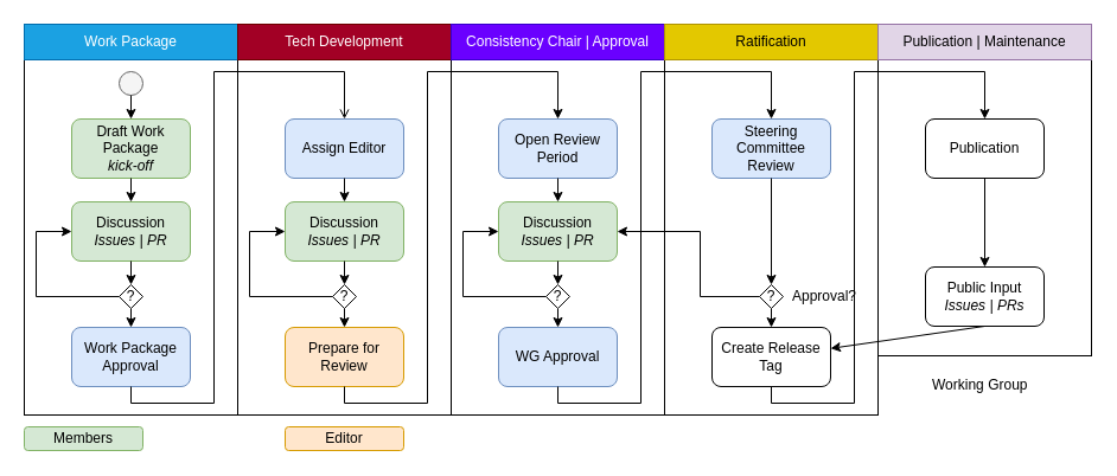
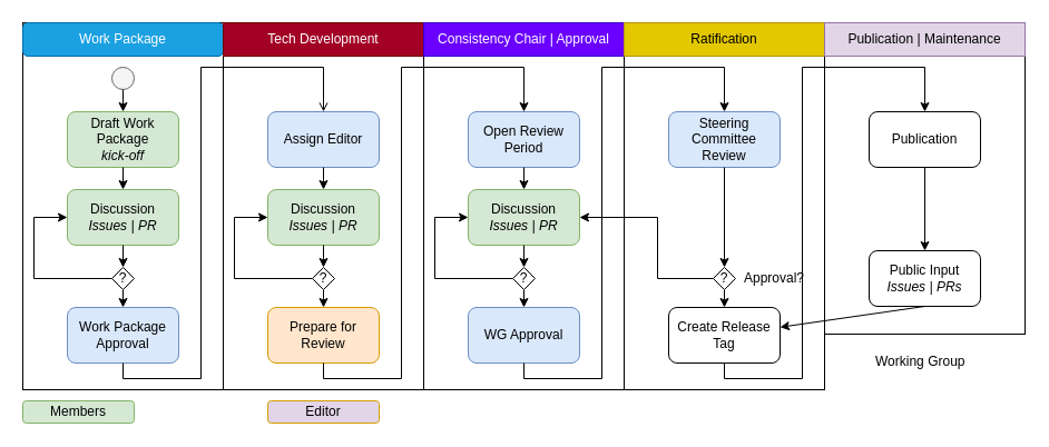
  <mxCell id="0" />
  <mxCell id="1" parent="0" />
  <mxCell id="2" value="" style="rounded=0;whiteSpace=wrap;html=1;" vertex="1" parent="1"><mxGeometry x="20" y="20" width="180" height="330" as="geometry" /></mxCell>
  <mxCell id="3" value="" style="rounded=0;whiteSpace=wrap;html=1;" vertex="1" parent="1"><mxGeometry x="200" y="20" width="180" height="330" as="geometry" /></mxCell>
  <mxCell id="4" value="" style="rounded=0;whiteSpace=wrap;html=1;" vertex="1" parent="1"><mxGeometry x="380" y="20" width="180" height="330" as="geometry" /></mxCell>
  <mxCell id="5" value="" style="rounded=0;whiteSpace=wrap;html=1;" vertex="1" parent="1"><mxGeometry x="560" y="20" width="180" height="330" as="geometry" /></mxCell>
  <mxCell id="6" value="" style="rounded=0;whiteSpace=wrap;html=1;" vertex="1" parent="1"><mxGeometry x="740" y="20" width="180" height="280" as="geometry" /></mxCell>
- <mxCell id="7" value="Work Package" style="rounded=0;whiteSpace=wrap;html=1;fillColor=#1ba1e2;strokeColor=#006EAF;fontColor=#ffffff;" vertex="1" parent="1"><mxGeometry x="20" y="20" width="180" height="30" as="geometry" /></mxCell>
+ <mxCell id="7" value="Work Package" style="whiteSpace=wrap;html=1;fillColor=#1ba1e2;strokeColor=#006EAF;fontColor=#ffffff;rounded=1;" vertex="1" parent="1"><mxGeometry x="20" y="20" width="180" height="30" as="geometry" /></mxCell>
  <mxCell id="8" value="Tech Development" style="rounded=0;whiteSpace=wrap;html=1;fillColor=#a20025;strokeColor=#6F0000;fontColor=#ffffff;" vertex="1" parent="1"><mxGeometry x="200" y="20" width="180" height="30" as="geometry" /></mxCell>
  <mxCell id="9" value="Consistency Chair | Approval" style="rounded=0;whiteSpace=wrap;html=1;fillColor=#6a00ff;strokeColor=#3700CC;fontColor=#ffffff;" vertex="1" parent="1"><mxGeometry x="380" y="20" width="180" height="30" as="geometry" /></mxCell>
  <mxCell id="10" value="Ratification" style="rounded=0;whiteSpace=wrap;html=1;fillColor=#e3c800;strokeColor=#B09500;fontColor=#000000;" vertex="1" parent="1"><mxGeometry x="560" y="20" width="180" height="30" as="geometry" /></mxCell>
  <mxCell id="11" value="Publication | Maintenance" style="rounded=0;whiteSpace=wrap;html=1;fillColor=#e1d5e7;strokeColor=#9673a6;" vertex="1" parent="1"><mxGeometry x="740" y="20" width="180" height="30" as="geometry" /></mxCell>
  <mxCell id="12" value="" style="ellipse;whiteSpace=wrap;html=1;fillColor=#f5f5f5;fontColor=#333333;strokeColor=#666666;" vertex="1" parent="1"><mxGeometry x="100" y="60" width="20" height="20" as="geometry" /></mxCell>
  <mxCell id="13" value="&lt;div&gt;Draft Work Package&lt;/div&gt;&lt;div&gt;&lt;i&gt;kick-off&lt;/i&gt;&lt;br&gt;&lt;/div&gt;" style="rounded=1;whiteSpace=wrap;html=1;fillColor=#d5e8d4;strokeColor=#82b366;" vertex="1" parent="1"><mxGeometry x="60" y="100" width="100" height="50" as="geometry" /></mxCell>
  <mxCell id="14" value="&lt;div&gt;Discussion&lt;/div&gt;&lt;div&gt;&lt;i&gt;Issues | PR&lt;/i&gt;&lt;br&gt;&lt;/div&gt;" style="rounded=1;whiteSpace=wrap;html=1;fillColor=#d5e8d4;strokeColor=#82b366;" vertex="1" parent="1"><mxGeometry x="60" y="170" width="100" height="50" as="geometry" /></mxCell>
  <mxCell id="15" value="Work Package Approval" style="rounded=1;whiteSpace=wrap;html=1;fillColor=#dae8fc;strokeColor=#6c8ebf;" vertex="1" parent="1"><mxGeometry x="60" y="276" width="100" height="50" as="geometry" /></mxCell>
  <mxCell id="16" value="" style="endArrow=classic;html=1;rounded=0;exitX=0.5;exitY=1;exitDx=0;exitDy=0;entryX=0.5;entryY=0;entryDx=0;entryDy=0;" edge="1" parent="1" source="12" target="13"><mxGeometry width="50" height="50" relative="1" as="geometry"><mxPoint x="390" y="370" as="sourcePoint" /><mxPoint x="440" y="320" as="targetPoint" /></mxGeometry></mxCell>
  <mxCell id="17" value="" style="endArrow=classic;html=1;rounded=0;exitX=0.5;exitY=1;exitDx=0;exitDy=0;" edge="1" parent="1" source="13"><mxGeometry width="50" height="50" relative="1" as="geometry"><mxPoint x="100" y="470" as="sourcePoint" /><mxPoint x="110" y="170" as="targetPoint" /></mxGeometry></mxCell>
  <mxCell id="18" value="?" style="rhombus;whiteSpace=wrap;html=1;" vertex="1" parent="1"><mxGeometry x="100" y="240" width="20" height="20" as="geometry" /></mxCell>
  <mxCell id="19" value="" style="endArrow=classic;html=1;rounded=0;exitX=0.5;exitY=1;exitDx=0;exitDy=0;entryX=0.5;entryY=0;entryDx=0;entryDy=0;" edge="1" parent="1" source="14" target="18"><mxGeometry width="50" height="50" relative="1" as="geometry"><mxPoint x="390" y="370" as="sourcePoint" /><mxPoint x="440" y="320" as="targetPoint" /></mxGeometry></mxCell>
  <mxCell id="20" value="" style="endArrow=classic;html=1;rounded=0;exitX=0;exitY=0.5;exitDx=0;exitDy=0;entryX=0;entryY=0.5;entryDx=0;entryDy=0;" edge="1" parent="1" source="18" target="14"><mxGeometry width="50" height="50" relative="1" as="geometry"><mxPoint x="390" y="370" as="sourcePoint" /><mxPoint x="440" y="320" as="targetPoint" /><Array as="points"><mxPoint x="30" y="250" /><mxPoint x="30" y="195" /></Array></mxGeometry></mxCell>
  <mxCell id="21" value="" style="endArrow=classic;html=1;rounded=0;exitX=0.5;exitY=1;exitDx=0;exitDy=0;" edge="1" parent="1" source="18" target="15"><mxGeometry width="50" height="50" relative="1" as="geometry"><mxPoint x="390" y="370" as="sourcePoint" /><mxPoint x="440" y="320" as="targetPoint" /></mxGeometry></mxCell>
  <mxCell id="22" value="&lt;div&gt;Assign Editor&lt;/div&gt;" style="rounded=1;whiteSpace=wrap;html=1;fillColor=#dae8fc;strokeColor=#6c8ebf;" vertex="1" parent="1"><mxGeometry x="240" y="100" width="100" height="50" as="geometry" /></mxCell>
  <mxCell id="23" value="" style="endArrow=open;html=1;rounded=0;exitX=0.5;exitY=1;exitDx=0;exitDy=0;entryX=0.5;entryY=0;entryDx=0;entryDy=0;" edge="1" parent="1" source="15" target="22"><mxGeometry width="50" height="50" relative="1" as="geometry"><mxPoint x="390" y="340" as="sourcePoint" /><mxPoint x="440" y="290" as="targetPoint" /><Array as="points"><mxPoint x="110" y="340" /><mxPoint x="180" y="340" /><mxPoint x="180" y="60" /><mxPoint x="290" y="60" /></Array></mxGeometry></mxCell>
  <mxCell id="24" value="&lt;div&gt;Discussion&lt;/div&gt;&lt;div&gt;&lt;i&gt;Issues | PR&lt;/i&gt;&lt;br&gt;&lt;/div&gt;" style="rounded=1;whiteSpace=wrap;html=1;fillColor=#d5e8d4;strokeColor=#82b366;" vertex="1" parent="1"><mxGeometry x="240" y="170" width="100" height="50" as="geometry" /></mxCell>
  <mxCell id="25" value="?" style="rhombus;whiteSpace=wrap;html=1;" vertex="1" parent="1"><mxGeometry x="280" y="240" width="20" height="20" as="geometry" /></mxCell>
  <mxCell id="26" value="" style="endArrow=classic;html=1;rounded=0;exitX=0.5;exitY=1;exitDx=0;exitDy=0;entryX=0.5;entryY=0;entryDx=0;entryDy=0;" edge="1" parent="1" source="24" target="25"><mxGeometry width="50" height="50" relative="1" as="geometry"><mxPoint x="570" y="370" as="sourcePoint" /><mxPoint x="620" y="320" as="targetPoint" /></mxGeometry></mxCell>
  <mxCell id="27" value="" style="endArrow=classic;html=1;rounded=0;exitX=0;exitY=0.5;exitDx=0;exitDy=0;entryX=0;entryY=0.5;entryDx=0;entryDy=0;" edge="1" parent="1" source="25" target="24"><mxGeometry width="50" height="50" relative="1" as="geometry"><mxPoint x="570" y="370" as="sourcePoint" /><mxPoint x="620" y="320" as="targetPoint" /><Array as="points"><mxPoint x="210" y="250" /><mxPoint x="210" y="195" /></Array></mxGeometry></mxCell>
  <mxCell id="28" value="" style="endArrow=classic;html=1;rounded=0;exitX=0.5;exitY=1;exitDx=0;exitDy=0;" edge="1" parent="1" source="25"><mxGeometry width="50" height="50" relative="1" as="geometry"><mxPoint x="570" y="370" as="sourcePoint" /><mxPoint x="290" y="276" as="targetPoint" /></mxGeometry></mxCell>
  <mxCell id="29" value="" style="endArrow=classic;html=1;rounded=0;exitX=0.5;exitY=1;exitDx=0;exitDy=0;" edge="1" parent="1" source="22" target="24"><mxGeometry width="50" height="50" relative="1" as="geometry"><mxPoint x="390" y="340" as="sourcePoint" /><mxPoint x="440" y="290" as="targetPoint" /></mxGeometry></mxCell>
  <mxCell id="30" value="Prepare for Review" style="rounded=1;whiteSpace=wrap;html=1;fillColor=#ffe6cc;strokeColor=#d79b00;" vertex="1" parent="1"><mxGeometry x="240" y="276" width="100" height="50" as="geometry" /></mxCell>
  <mxCell id="31" value="Open Review Period" style="rounded=1;whiteSpace=wrap;html=1;fillColor=#dae8fc;strokeColor=#6c8ebf;" vertex="1" parent="1"><mxGeometry x="420" y="100" width="100" height="50" as="geometry" /></mxCell>
  <mxCell id="32" value="" style="endArrow=classic;html=1;rounded=0;exitX=0.5;exitY=1;exitDx=0;exitDy=0;entryX=0.5;entryY=0;entryDx=0;entryDy=0;" edge="1" parent="1"><mxGeometry width="50" height="50" relative="1" as="geometry"><mxPoint x="290" y="326" as="sourcePoint" /><mxPoint x="470" y="100" as="targetPoint" /><Array as="points"><mxPoint x="290" y="340" /><mxPoint x="360" y="340" /><mxPoint x="360" y="60" /><mxPoint x="470" y="60" /></Array></mxGeometry></mxCell>
  <mxCell id="33" value="&lt;div&gt;Discussion&lt;/div&gt;&lt;div&gt;&lt;i&gt;Issues | PR&lt;/i&gt;&lt;br&gt;&lt;/div&gt;" style="rounded=1;whiteSpace=wrap;html=1;fillColor=#d5e8d4;strokeColor=#82b366;" vertex="1" parent="1"><mxGeometry x="420" y="170" width="100" height="50" as="geometry" /></mxCell>
  <mxCell id="34" value="?" style="rhombus;whiteSpace=wrap;html=1;" vertex="1" parent="1"><mxGeometry x="460" y="240" width="20" height="20" as="geometry" /></mxCell>
  <mxCell id="35" value="" style="endArrow=classic;html=1;rounded=0;exitX=0.5;exitY=1;exitDx=0;exitDy=0;entryX=0.5;entryY=0;entryDx=0;entryDy=0;" edge="1" parent="1" source="33" target="34"><mxGeometry width="50" height="50" relative="1" as="geometry"><mxPoint x="750" y="370" as="sourcePoint" /><mxPoint x="800" y="320" as="targetPoint" /></mxGeometry></mxCell>
  <mxCell id="36" value="" style="endArrow=classic;html=1;rounded=0;exitX=0;exitY=0.5;exitDx=0;exitDy=0;entryX=0;entryY=0.5;entryDx=0;entryDy=0;" edge="1" parent="1" source="34" target="33"><mxGeometry width="50" height="50" relative="1" as="geometry"><mxPoint x="750" y="370" as="sourcePoint" /><mxPoint x="800" y="320" as="targetPoint" /><Array as="points"><mxPoint x="390" y="250" /><mxPoint x="390" y="195" /></Array></mxGeometry></mxCell>
  <mxCell id="37" value="" style="endArrow=classic;html=1;rounded=0;exitX=0.5;exitY=1;exitDx=0;exitDy=0;" edge="1" parent="1" source="34"><mxGeometry width="50" height="50" relative="1" as="geometry"><mxPoint x="750" y="370" as="sourcePoint" /><mxPoint x="470" y="276" as="targetPoint" /></mxGeometry></mxCell>
  <mxCell id="38" value="" style="endArrow=classic;html=1;rounded=0;exitX=0.5;exitY=1;exitDx=0;exitDy=0;" edge="1" parent="1" source="31" target="33"><mxGeometry width="50" height="50" relative="1" as="geometry"><mxPoint x="390" y="340" as="sourcePoint" /><mxPoint x="440" y="290" as="targetPoint" /></mxGeometry></mxCell>
  <mxCell id="39" value="&lt;div&gt;WG Approval&lt;/div&gt;" style="rounded=1;whiteSpace=wrap;html=1;fillColor=#dae8fc;strokeColor=#6c8ebf;" vertex="1" parent="1"><mxGeometry x="420" y="276" width="100" height="50" as="geometry" /></mxCell>
  <mxCell id="40" value="&lt;div&gt;Steering Committee&lt;/div&gt;&lt;div&gt;Review&lt;br&gt;&lt;/div&gt;" style="rounded=1;whiteSpace=wrap;html=1;fillColor=#dae8fc;strokeColor=#6c8ebf;" vertex="1" parent="1"><mxGeometry x="600" y="100" width="100" height="50" as="geometry" /></mxCell>
  <mxCell id="41" value="" style="endArrow=classic;html=1;rounded=0;exitX=0.5;exitY=1;exitDx=0;exitDy=0;entryX=0.5;entryY=0;entryDx=0;entryDy=0;" edge="1" parent="1"><mxGeometry width="50" height="50" relative="1" as="geometry"><mxPoint x="470" y="326" as="sourcePoint" /><mxPoint x="650" y="100" as="targetPoint" /><Array as="points"><mxPoint x="470" y="340" /><mxPoint x="540" y="340" /><mxPoint x="540" y="60" /><mxPoint x="650" y="60" /></Array></mxGeometry></mxCell>
  <mxCell id="42" value="?" style="rhombus;whiteSpace=wrap;html=1;" vertex="1" parent="1"><mxGeometry x="640" y="240" width="20" height="20" as="geometry" /></mxCell>
  <mxCell id="43" value="Approval?" style="text;strokeColor=none;fillColor=none;align=left;verticalAlign=middle;spacingLeft=4;spacingRight=4;overflow=hidden;points=[[0,0.5],[1,0.5]];portConstraint=eastwest;rotatable=0;whiteSpace=wrap;html=1;" vertex="1" parent="1"><mxGeometry x="662" y="235" width="80" height="30" as="geometry" /></mxCell>
  <mxCell id="44" value="" style="endArrow=classic;html=1;rounded=0;entryX=0.5;entryY=0;entryDx=0;entryDy=0;exitX=0.5;exitY=1;exitDx=0;exitDy=0;" edge="1" parent="1" source="40" target="42"><mxGeometry width="50" height="50" relative="1" as="geometry"><mxPoint x="390" y="340" as="sourcePoint" /><mxPoint x="440" y="290" as="targetPoint" /></mxGeometry></mxCell>
  <mxCell id="45" value="" style="endArrow=classic;html=1;rounded=0;exitX=0;exitY=0.5;exitDx=0;exitDy=0;entryX=1;entryY=0.5;entryDx=0;entryDy=0;" edge="1" parent="1" source="42" target="33"><mxGeometry width="50" height="50" relative="1" as="geometry"><mxPoint x="390" y="340" as="sourcePoint" /><mxPoint x="440" y="290" as="targetPoint" /><Array as="points"><mxPoint x="590" y="250" /><mxPoint x="590" y="195" /></Array></mxGeometry></mxCell>
  <mxCell id="46" value="&lt;div&gt;Create Release Tag&lt;br&gt;&lt;/div&gt;" style="rounded=1;whiteSpace=wrap;html=1;" vertex="1" parent="1"><mxGeometry x="600" y="276" width="100" height="50" as="geometry" /></mxCell>
  <mxCell id="47" value="&lt;div&gt;Publication&lt;br&gt;&lt;/div&gt;" style="rounded=1;whiteSpace=wrap;html=1;" vertex="1" parent="1"><mxGeometry x="780" y="100" width="100" height="50" as="geometry" /></mxCell>
  <mxCell id="48" value="&lt;div&gt;Public Input&lt;/div&gt;&lt;div&gt;&lt;i&gt;Issues | PRs&lt;/i&gt;&lt;br&gt;&lt;/div&gt;" style="rounded=1;whiteSpace=wrap;html=1;" vertex="1" parent="1"><mxGeometry x="780" y="225" width="100" height="50" as="geometry" /></mxCell>
  <mxCell id="49" value="Working Group" style="text;strokeColor=none;fillColor=none;align=left;verticalAlign=middle;spacingLeft=4;spacingRight=4;overflow=hidden;points=[[0,0.5],[1,0.5]];portConstraint=eastwest;rotatable=0;whiteSpace=wrap;html=1;" vertex="1" parent="1"><mxGeometry x="780" y="310" width="100" height="30" as="geometry" /></mxCell>
  <mxCell id="50" value="" style="endArrow=classic;html=1;rounded=0;exitX=0.5;exitY=1;exitDx=0;exitDy=0;entryX=0.5;entryY=0;entryDx=0;entryDy=0;" edge="1" parent="1"><mxGeometry width="50" height="50" relative="1" as="geometry"><mxPoint x="650" y="326" as="sourcePoint" /><mxPoint x="830" y="100" as="targetPoint" /><Array as="points"><mxPoint x="650" y="340" /><mxPoint x="720" y="340" /><mxPoint x="720" y="60" /><mxPoint x="830" y="60" /></Array></mxGeometry></mxCell>
  <mxCell id="51" value="" style="endArrow=classic;html=1;rounded=0;exitX=0.5;exitY=1;exitDx=0;exitDy=0;" edge="1" parent="1" source="48" target="46"><mxGeometry width="50" height="50" relative="1" as="geometry"><mxPoint x="390" y="340" as="sourcePoint" /><mxPoint x="440" y="290" as="targetPoint" /></mxGeometry></mxCell>
  <mxCell id="52" value="" style="endArrow=classic;html=1;rounded=0;exitX=0.5;exitY=1;exitDx=0;exitDy=0;entryX=0.5;entryY=0;entryDx=0;entryDy=0;" edge="1" parent="1" source="47" target="48"><mxGeometry width="50" height="50" relative="1" as="geometry"><mxPoint x="390" y="340" as="sourcePoint" /><mxPoint x="440" y="290" as="targetPoint" /></mxGeometry></mxCell>
  <mxCell id="53" value="Members" style="rounded=1;whiteSpace=wrap;html=1;fillColor=#d5e8d4;strokeColor=#82b366;" vertex="1" parent="1"><mxGeometry x="20" y="360" width="100" height="20" as="geometry" /></mxCell>
- <mxCell id="54" value="Editor" style="rounded=1;whiteSpace=wrap;html=1;fillColor=#ffe6cc;strokeColor=#d79b00;" vertex="1" parent="1"><mxGeometry x="240" y="360" width="100" height="20" as="geometry" /></mxCell>
+ <mxCell id="54" value="Editor" style="rounded=1;whiteSpace=wrap;html=1;fillColor=#e1d5e7;strokeColor=#d79b00;" vertex="1" parent="1"><mxGeometry x="240" y="360" width="100" height="20" as="geometry" /></mxCell>
  <mxCell id="55" value="" style="endArrow=classic;html=1;rounded=0;entryX=0.5;entryY=0;entryDx=0;entryDy=0;exitX=0.5;exitY=1;exitDx=0;exitDy=0;" edge="1" parent="1" source="42" target="46"><mxGeometry width="50" height="50" relative="1" as="geometry"><mxPoint x="390" y="340" as="sourcePoint" /><mxPoint x="440" y="290" as="targetPoint" /></mxGeometry></mxCell>
